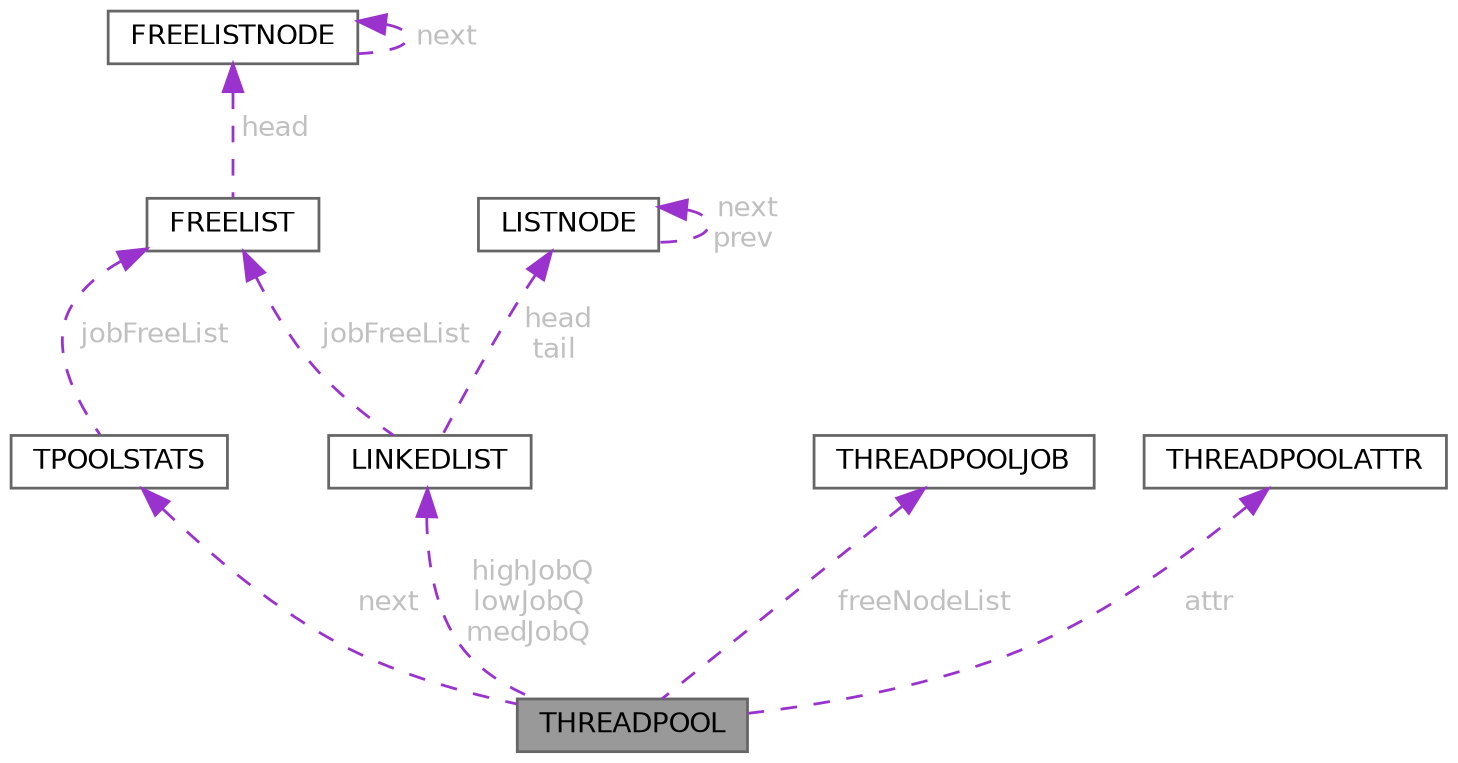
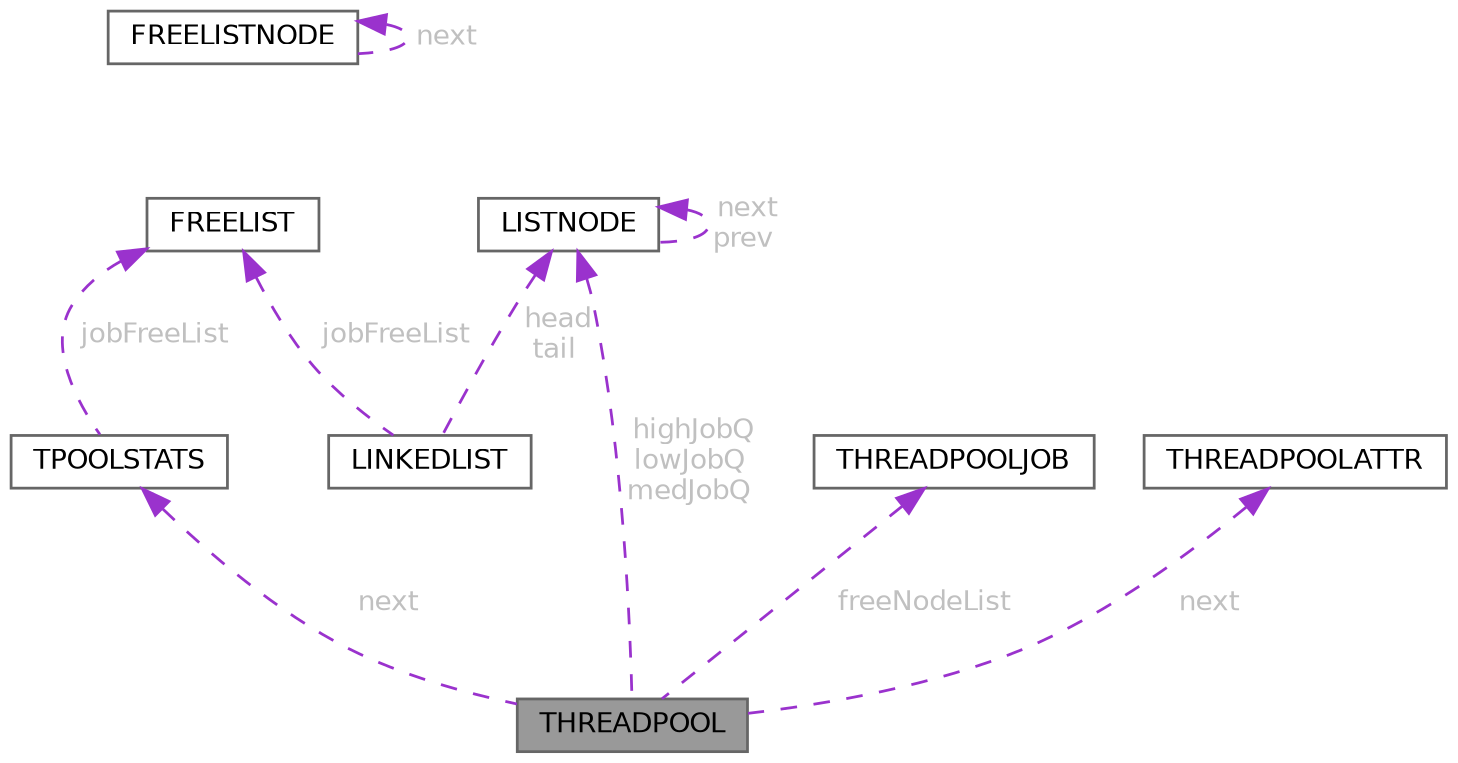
  digraph {
    node [color=gray40 fillcolor=white fontname=Helvetica fontsize=10 shape=box style=filled]
    edge [color=darkorchid3 dir=back fontcolor=grey fontname=Helvetica fontsize=10 labelfontname=Helvetica labelfontsize=10 style=dashed]
    n1 [fillcolor=grey60 fontcolor=black height=0.2 label=THREADPOOL width=0.4]
    n2 [height=0.2 label=FREELIST width=0.4]
    n3 [height=0.2 label=LINKEDLIST width=0.4]
    n4 [height=0.2 label=TPOOLSTATS width=0.4]
    n5 [height=0.2 label=FREELISTNODE width=0.4]
    n6 [height=0.2 label=LISTNODE width=0.4]
    n7 [height=0.2 label=THREADPOOLJOB width=0.4]
    n8 [height=0.2 label=THREADPOOLATTR width=0.4]
    n2 -> n3 [label=" jobFreeList"]
    n2 -> n4 [label=" jobFreeList"]
-   n3 -> n1 [label=" highJobQ\nlowJobQ\nmedJobQ"]
+   n6 -> n1 [label=" highJobQ\nlowJobQ\nmedJobQ"]
    n4 -> n1 [label=" next"]
-   n5 -> n2 [label=" head"]
    n5 -> n5 [label=" next"]
    n6 -> n3 [label=" head\ntail"]
    n6 -> n6 [label=" next\nprev"]
    n7 -> n1 [label=" freeNodeList"]
-   n8 -> n1 [label=" attr"]
+   n8 -> n1 [label=" next"]
  }
